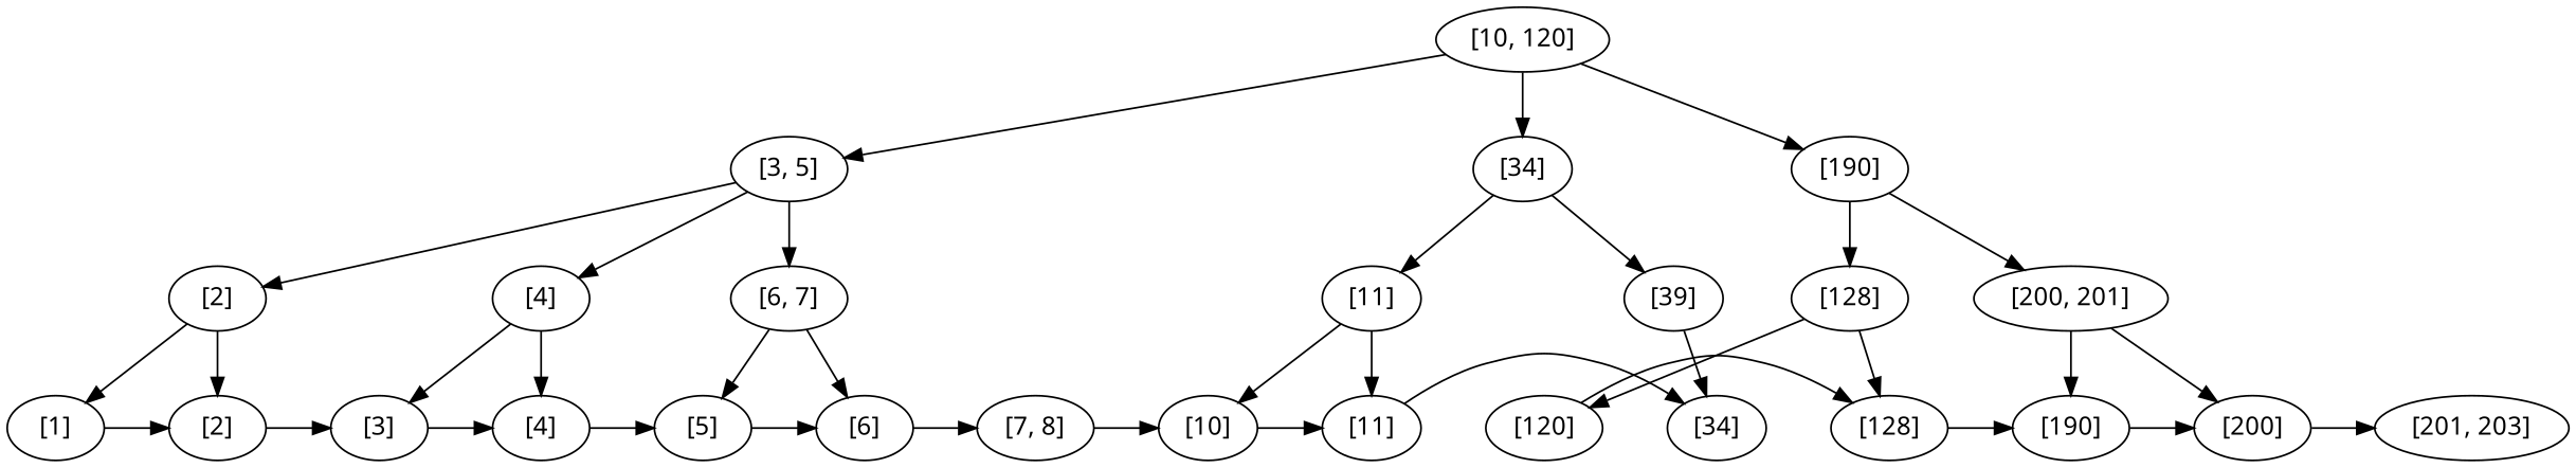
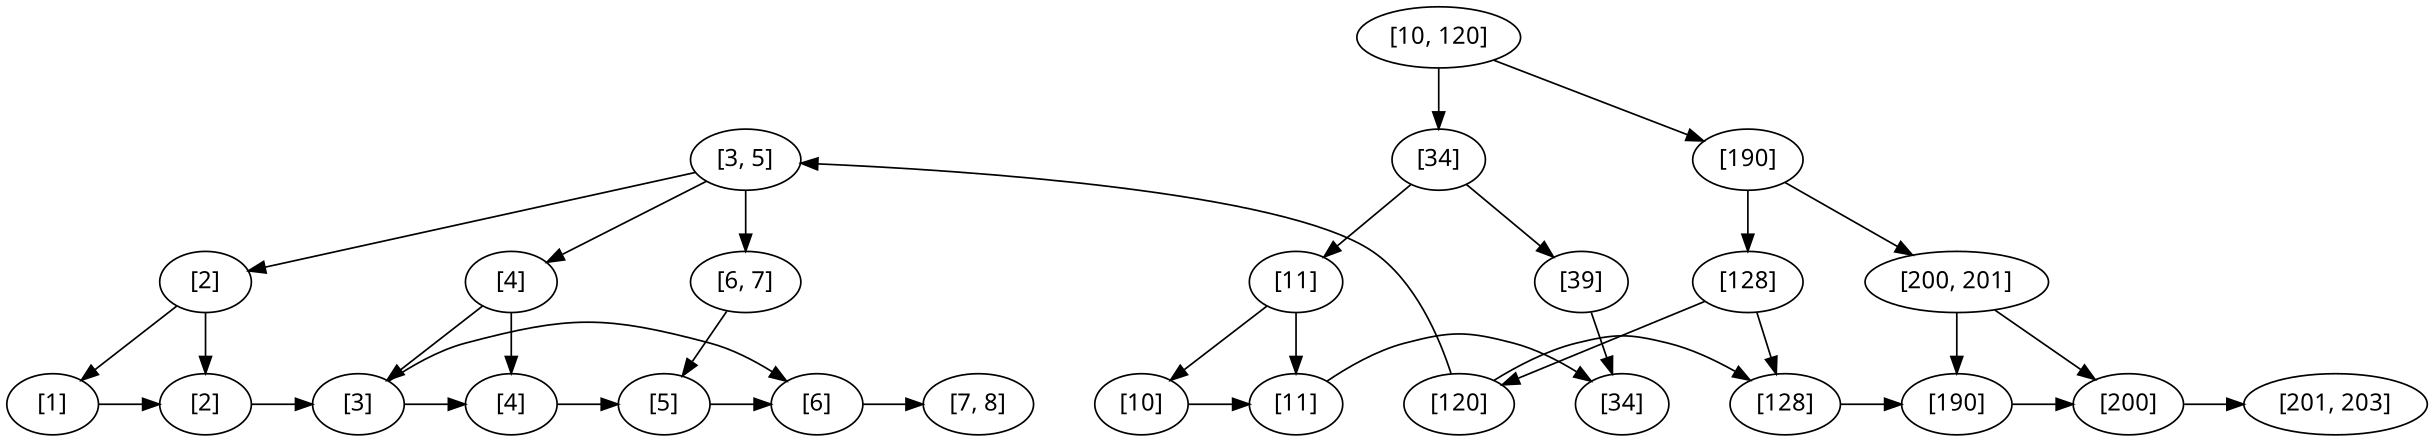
  digraph {
    fontname="Noto Sans"
    nodesep=0.5
    rankdir=TB
    ranksep=0.5
    splines=true
    node [fontname="Noto Sans"]
    edge [fontname="Noto Sans"]
    n1 [label="[10, 120]"]
    n2 [label="[3, 5]"]
    n3 [label="[34]"]
    n4 [label="[190]"]
    n5 [label="[2]"]
    n6 [label="[4]"]
    n7 [label="[6, 7]"]
    n8 [label="[11]"]
    n9 [label="[39]"]
    n10 [label="[128]"]
    n11 [label="[200, 201]"]
    n12 [label="[1]"]
    n13 [label="[2]"]
    n14 [label="[3]"]
    n15 [label="[4]"]
    n16 [label="[5]"]
    n17 [label="[6]"]
    n18 [label="[7, 8]"]
    n19 [label="[10]"]
    n20 [label="[11]"]
    n21 [label="[34]"]
    n22 [label="[120]"]
    n23 [label="[128]"]
    n24 [label="[190]"]
    n25 [label="[200]"]
    n26 [label="[201, 203]"]
    subgraph sub_1 {
      rank=same
      n1
    }
    subgraph sub_2 {
      rank=same
      n2
      n3
      n4
    }
    subgraph sub_3 {
      rank=same
      n5
      n6
      n7
      n8
      n9
      n10
      n11
    }
    subgraph sub_4 {
      rank=same
      n12
      n13
      n14
      n15
      n16
      n17
      n18
      n19
      n20
      n21
      n22
      n23
      n24
      n25
      n26
    }
-   n1 -> n2
+   n22 -> n2
    n1 -> n3
    n1 -> n4
    n2 -> n5
    n2 -> n6
    n2 -> n7
    n3 -> n8
    n3 -> n9
    n4 -> n10
    n4 -> n11
    n5 -> n12
    n5 -> n13
    n6 -> n14
    n6 -> n15
    n7 -> n16
-   n7 -> n17
+   n14 -> n17
    n8 -> n19
    n8 -> n20
    n9 -> n21
    n10 -> n22
    n10 -> n23
    n11 -> n24
    n11 -> n25
    n12 -> n13
    n13 -> n14
    n14 -> n15
    n15 -> n16
    n16 -> n17
    n17 -> n18
-   n18 -> n19
    n19 -> n20
    n20 -> n21
    n22 -> n23
    n23 -> n24
    n24 -> n25
    n25 -> n26
  }
